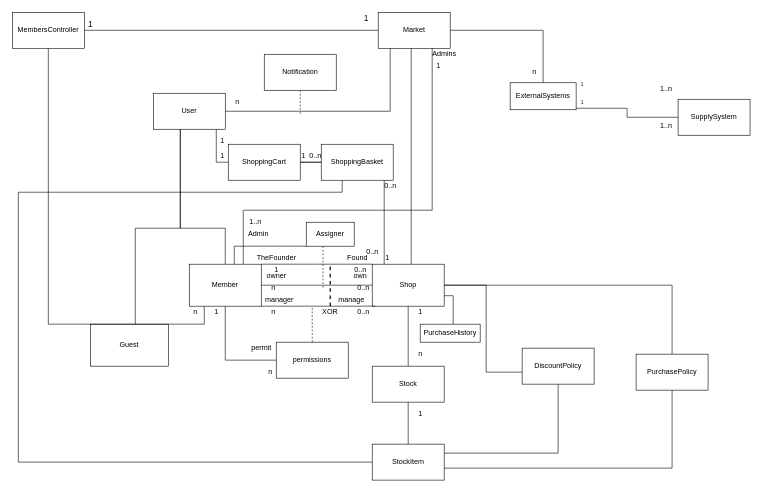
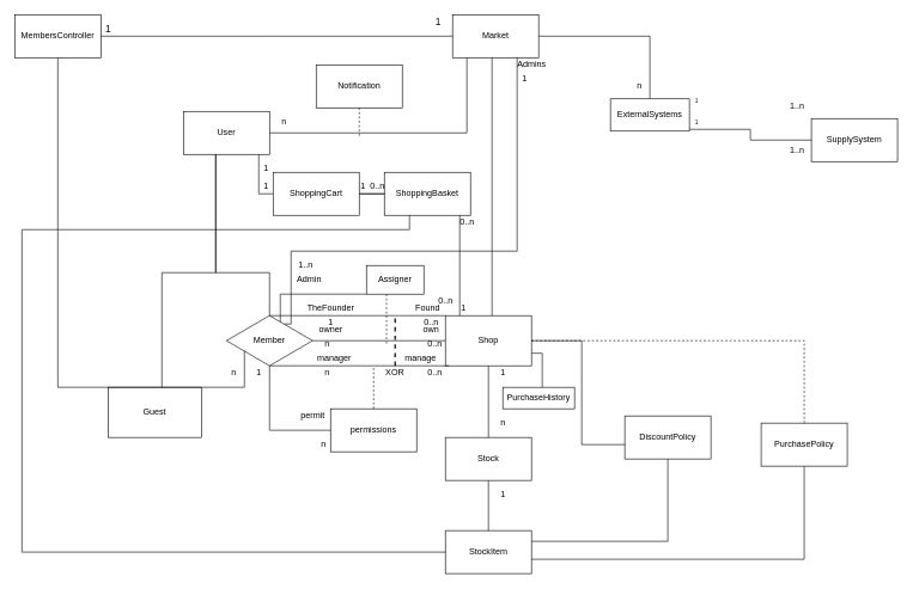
  <mxCell id="0" />
  <mxCell id="1" parent="0" />
  <mxCell id="2" style="edgeStyle=orthogonalEdgeStyle;rounded=0;orthogonalLoop=1;jettySize=auto;html=1;endArrow=none;endFill=0;" parent="1" source="3" target="29" edge="1"><mxGeometry relative="1" as="geometry" /></mxCell>
  <mxCell id="3" value="Market" style="rounded=0;whiteSpace=wrap;html=1;" parent="1" vertex="1"><mxGeometry x="630" y="20" width="120" height="60" as="geometry" /></mxCell>
  <mxCell id="4" style="edgeStyle=orthogonalEdgeStyle;rounded=0;orthogonalLoop=1;jettySize=auto;html=1;strokeColor=#000000;endArrow=none;endFill=0;" parent="1" source="5" target="3" edge="1"><mxGeometry relative="1" as="geometry"><mxPoint x="555" y="160" as="targetPoint" /><Array as="points"><mxPoint x="650" y="185" /></Array></mxGeometry></mxCell>
  <mxCell id="5" value="User" style="rounded=0;whiteSpace=wrap;html=1;" parent="1" vertex="1"><mxGeometry x="255" y="155" width="120" height="60" as="geometry" /></mxCell>
  <mxCell id="6" style="edgeStyle=orthogonalEdgeStyle;rounded=0;orthogonalLoop=1;jettySize=auto;html=1;endArrow=none;endFill=0;strokeColor=#000000;" parent="1" source="7" target="5" edge="1"><mxGeometry relative="1" as="geometry"><Array as="points"><mxPoint x="225" y="380" /><mxPoint x="300" y="380" /></Array></mxGeometry></mxCell>
  <mxCell id="7" value="Guest" style="rounded=0;whiteSpace=wrap;html=1;" parent="1" vertex="1"><mxGeometry x="150" y="540" width="130" height="70" as="geometry" /></mxCell>
  <mxCell id="8" style="edgeStyle=orthogonalEdgeStyle;rounded=0;orthogonalLoop=1;jettySize=auto;html=1;endArrow=none;endFill=0;strokeColor=#000000;" parent="1" source="10" target="5" edge="1"><mxGeometry relative="1" as="geometry"><Array as="points"><mxPoint x="375" y="380" /><mxPoint x="300" y="380" /></Array></mxGeometry></mxCell>
  <mxCell id="9" style="edgeStyle=orthogonalEdgeStyle;rounded=0;orthogonalLoop=1;jettySize=auto;html=1;exitX=0.75;exitY=0;exitDx=0;exitDy=0;endArrow=none;endFill=0;" parent="1" source="10" target="3" edge="1"><mxGeometry relative="1" as="geometry"><Array as="points"><mxPoint x="405" y="350" /><mxPoint x="720" y="350" /></Array></mxGeometry></mxCell>
- <mxCell id="10" value="Member" style="rounded=0;whiteSpace=wrap;html=1;" parent="1" vertex="1"><mxGeometry x="315" y="440" width="120" height="70" as="geometry" /></mxCell>
+ <mxCell id="10" value="Member" style="rhombus;whiteSpace=wrap;html=1;" parent="1" vertex="1"><mxGeometry x="315" y="440" width="120" height="70" as="geometry" /></mxCell>
  <mxCell id="11" style="edgeStyle=orthogonalEdgeStyle;rounded=0;orthogonalLoop=1;jettySize=auto;html=1;endArrow=none;endFill=0;strokeColor=#000000;endSize=15;" parent="1" source="14" target="3" edge="1"><mxGeometry relative="1" as="geometry"><Array as="points"><mxPoint x="685" y="350" /><mxPoint x="685" y="350" /></Array></mxGeometry></mxCell>
  <mxCell id="12" style="edgeStyle=orthogonalEdgeStyle;rounded=0;orthogonalLoop=1;jettySize=auto;html=1;endArrow=none;endFill=0;" parent="1" source="14" target="10" edge="1"><mxGeometry relative="1" as="geometry"><Array as="points"><mxPoint x="520" y="440" /><mxPoint x="520" y="440" /></Array></mxGeometry></mxCell>
  <mxCell id="13" style="edgeStyle=orthogonalEdgeStyle;rounded=0;orthogonalLoop=1;jettySize=auto;html=1;exitX=1;exitY=0.75;exitDx=0;exitDy=0;endArrow=none;endFill=0;" parent="1" source="14" edge="1"><mxGeometry relative="1" as="geometry"><mxPoint x="755.043" y="540" as="targetPoint" /><Array as="points"><mxPoint x="755" y="492" /></Array></mxGeometry></mxCell>
  <mxCell id="14" value="Shop" style="rounded=0;whiteSpace=wrap;html=1;" parent="1" vertex="1"><mxGeometry x="620" y="440" width="120" height="70" as="geometry" /></mxCell>
  <mxCell id="15" style="edgeStyle=orthogonalEdgeStyle;rounded=0;orthogonalLoop=1;jettySize=auto;html=1;endArrow=none;endFill=0;endSize=15;strokeColor=#000000;" parent="1" source="16" target="25" edge="1"><mxGeometry relative="1" as="geometry" /></mxCell>
  <mxCell id="16" value="StockItem" style="rounded=0;whiteSpace=wrap;html=1;" parent="1" vertex="1"><mxGeometry x="620" y="740" width="120" height="60" as="geometry" /></mxCell>
  <mxCell id="17" value="1" style="text;html=1;align=center;verticalAlign=middle;resizable=0;points=[];autosize=1;strokeColor=none;fillColor=none;" parent="1" vertex="1"><mxGeometry x="690" y="510" width="20" height="20" as="geometry" /></mxCell>
  <mxCell id="18" value="1" style="text;html=1;align=center;verticalAlign=middle;resizable=0;points=[];autosize=1;strokeColor=none;fillColor=none;" parent="1" vertex="1"><mxGeometry x="690" y="680" width="20" height="20" as="geometry" /></mxCell>
  <mxCell id="19" value="1" style="text;html=1;align=center;verticalAlign=middle;resizable=0;points=[];autosize=1;strokeColor=none;fillColor=none;" parent="1" vertex="1"><mxGeometry x="635" y="420" width="20" height="20" as="geometry" /></mxCell>
  <mxCell id="20" style="edgeStyle=orthogonalEdgeStyle;rounded=0;orthogonalLoop=1;jettySize=auto;html=1;endArrow=none;endFill=0;startArrow=none;" parent="1" source="10" target="14" edge="1"><mxGeometry relative="1" as="geometry"><Array as="points" /><mxPoint x="440" y="470" as="sourcePoint" /><mxPoint x="625" y="470" as="targetPoint" /></mxGeometry></mxCell>
  <mxCell id="21" style="edgeStyle=orthogonalEdgeStyle;rounded=0;orthogonalLoop=1;jettySize=auto;html=1;entryX=0.5;entryY=1;entryDx=0;entryDy=0;endArrow=none;endFill=0;" parent="1" source="22" target="10" edge="1"><mxGeometry relative="1" as="geometry" /></mxCell>
  <mxCell id="22" value="&lt;span style=&quot;text-align: left&quot;&gt;permissions&lt;/span&gt;" style="rounded=0;whiteSpace=wrap;html=1;" parent="1" vertex="1"><mxGeometry x="460" y="570" width="120" height="60" as="geometry" /></mxCell>
  <mxCell id="23" value="n" style="text;html=1;align=center;verticalAlign=middle;resizable=0;points=[];autosize=1;strokeColor=none;fillColor=none;" parent="1" vertex="1"><mxGeometry x="385" y="160" width="20" height="20" as="geometry" /></mxCell>
  <mxCell id="24" style="edgeStyle=orthogonalEdgeStyle;rounded=0;orthogonalLoop=1;jettySize=auto;html=1;endArrow=none;endFill=0;endSize=15;strokeColor=#000000;" parent="1" source="25" target="14" edge="1"><mxGeometry relative="1" as="geometry" /></mxCell>
  <mxCell id="25" value="Stock" style="rounded=0;whiteSpace=wrap;html=1;" parent="1" vertex="1"><mxGeometry x="620" y="610" width="120" height="60" as="geometry" /></mxCell>
  <mxCell id="26" value="n" style="text;html=1;align=center;verticalAlign=middle;resizable=0;points=[];autosize=1;strokeColor=none;fillColor=none;" parent="1" vertex="1"><mxGeometry x="690" y="580" width="20" height="20" as="geometry" /></mxCell>
  <mxCell id="27" value="SupplySystem&lt;br&gt;" style="rounded=0;whiteSpace=wrap;html=1;" parent="1" vertex="1"><mxGeometry x="1130" y="165" width="120" height="60" as="geometry" /></mxCell>
  <mxCell id="28" style="edgeStyle=orthogonalEdgeStyle;rounded=0;orthogonalLoop=1;jettySize=auto;html=1;endArrow=none;endFill=0;" parent="1" source="29" target="27" edge="1"><mxGeometry relative="1" as="geometry"><Array as="points"><mxPoint x="1045" y="180" /><mxPoint x="1045" y="195" /></Array></mxGeometry></mxCell>
  <mxCell id="29" value="ExternalSystems" style="rounded=0;whiteSpace=wrap;html=1;" parent="1" vertex="1"><mxGeometry x="850" y="137.5" width="110" height="45" as="geometry" /></mxCell>
  <mxCell id="30" value="0..n" style="text;html=1;align=center;verticalAlign=middle;resizable=0;points=[];autosize=1;strokeColor=none;fillColor=none;" parent="1" vertex="1"><mxGeometry x="585" y="470" width="40" height="20" as="geometry" /></mxCell>
  <mxCell id="31" style="rounded=0;orthogonalLoop=1;jettySize=auto;html=1;endArrow=none;endFill=0;endSize=15;strokeColor=#000000;dashed=1;" parent="1" source="22" edge="1"><mxGeometry relative="1" as="geometry"><mxPoint x="780" y="550" as="sourcePoint" /><mxPoint x="520" y="510" as="targetPoint" /></mxGeometry></mxCell>
  <mxCell id="32" value="own" style="text;html=1;align=center;verticalAlign=middle;resizable=0;points=[];autosize=1;strokeColor=none;fillColor=none;" parent="1" vertex="1"><mxGeometry x="580" y="450" width="40" height="20" as="geometry" /></mxCell>
  <mxCell id="33" value="owner" style="text;html=1;align=center;verticalAlign=middle;resizable=0;points=[];autosize=1;strokeColor=none;fillColor=none;" parent="1" vertex="1"><mxGeometry x="435" y="450" width="50" height="20" as="geometry" /></mxCell>
  <mxCell id="34" value="n" style="text;html=1;align=center;verticalAlign=middle;resizable=0;points=[];autosize=1;strokeColor=none;fillColor=none;" parent="1" vertex="1"><mxGeometry x="445" y="470" width="20" height="20" as="geometry" /></mxCell>
  <mxCell id="35" style="edgeStyle=orthogonalEdgeStyle;rounded=0;orthogonalLoop=1;jettySize=auto;html=1;endArrow=none;endFill=0;startArrow=none;" parent="1" source="10" edge="1"><mxGeometry relative="1" as="geometry"><mxPoint x="440" y="510" as="sourcePoint" /><mxPoint x="625" y="510" as="targetPoint" /><Array as="points"><mxPoint x="480" y="510" /><mxPoint x="480" y="510" /></Array></mxGeometry></mxCell>
  <mxCell id="36" value="0..n" style="text;html=1;align=center;verticalAlign=middle;resizable=0;points=[];autosize=1;strokeColor=none;fillColor=none;" parent="1" vertex="1"><mxGeometry x="585" y="510" width="40" height="20" as="geometry" /></mxCell>
  <mxCell id="37" value="manage" style="text;html=1;align=center;verticalAlign=middle;resizable=0;points=[];autosize=1;strokeColor=none;fillColor=none;" parent="1" vertex="1"><mxGeometry x="555" y="490" width="60" height="20" as="geometry" /></mxCell>
  <mxCell id="38" value="manager" style="text;html=1;align=center;verticalAlign=middle;resizable=0;points=[];autosize=1;strokeColor=none;fillColor=none;" parent="1" vertex="1"><mxGeometry x="435" y="490" width="60" height="20" as="geometry" /></mxCell>
  <mxCell id="39" value="n" style="text;html=1;align=center;verticalAlign=middle;resizable=0;points=[];autosize=1;strokeColor=none;fillColor=none;" parent="1" vertex="1"><mxGeometry x="445" y="510" width="20" height="20" as="geometry" /></mxCell>
  <mxCell id="40" value="permit" style="text;html=1;align=center;verticalAlign=middle;resizable=0;points=[];autosize=1;strokeColor=none;fillColor=none;" parent="1" vertex="1"><mxGeometry x="410" y="570" width="50" height="20" as="geometry" /></mxCell>
  <mxCell id="41" value="n" style="text;html=1;align=center;verticalAlign=middle;resizable=0;points=[];autosize=1;strokeColor=none;fillColor=none;" parent="1" vertex="1"><mxGeometry x="440" y="610" width="20" height="20" as="geometry" /></mxCell>
  <mxCell id="42" value="1" style="text;html=1;align=center;verticalAlign=middle;resizable=0;points=[];autosize=1;strokeColor=none;fillColor=none;" parent="1" vertex="1"><mxGeometry x="350" y="510" width="20" height="20" as="geometry" /></mxCell>
  <mxCell id="43" value="&lt;span style=&quot;text-align: left&quot;&gt;Notification&lt;/span&gt;" style="rounded=0;whiteSpace=wrap;html=1;" parent="1" vertex="1"><mxGeometry x="440" y="90" width="120" height="60" as="geometry" /></mxCell>
  <mxCell id="44" style="rounded=0;orthogonalLoop=1;jettySize=auto;html=1;endArrow=none;endFill=0;endSize=15;strokeColor=#000000;dashed=1;" parent="1" source="43" edge="1"><mxGeometry relative="1" as="geometry"><mxPoint x="755" y="20" as="sourcePoint" /><mxPoint x="500" y="190" as="targetPoint" /></mxGeometry></mxCell>
  <mxCell id="45" value="n" style="text;html=1;align=center;verticalAlign=middle;resizable=0;points=[];autosize=1;strokeColor=none;fillColor=none;" parent="1" vertex="1"><mxGeometry x="880" y="110" width="20" height="20" as="geometry" /></mxCell>
  <mxCell id="46" value="1..n" style="text;html=1;align=center;verticalAlign=middle;resizable=0;points=[];autosize=1;strokeColor=none;fillColor=none;" parent="1" vertex="1"><mxGeometry x="1090" y="137.5" width="40" height="20" as="geometry" /></mxCell>
  <mxCell id="47" value="1..n" style="text;html=1;align=center;verticalAlign=middle;resizable=0;points=[];autosize=1;strokeColor=none;fillColor=none;" parent="1" vertex="1"><mxGeometry x="1090" y="200" width="40" height="20" as="geometry" /></mxCell>
  <mxCell id="48" style="edgeStyle=orthogonalEdgeStyle;rounded=0;orthogonalLoop=1;jettySize=auto;html=1;endArrow=none;endFill=0;" parent="1" source="51" target="5" edge="1"><mxGeometry relative="1" as="geometry"><Array as="points"><mxPoint x="360" y="270" /></Array></mxGeometry></mxCell>
  <mxCell id="49" style="edgeStyle=orthogonalEdgeStyle;rounded=0;orthogonalLoop=1;jettySize=auto;html=1;endArrow=none;endFill=0;" parent="1" source="51" target="14" edge="1"><mxGeometry relative="1" as="geometry"><Array as="points"><mxPoint x="640" y="270" /></Array></mxGeometry></mxCell>
  <mxCell id="50" style="edgeStyle=orthogonalEdgeStyle;rounded=0;orthogonalLoop=1;jettySize=auto;html=1;fontSize=14;endArrow=none;endFill=0;entryX=0;entryY=0.5;entryDx=0;entryDy=0;" parent="1" source="51" target="16" edge="1"><mxGeometry relative="1" as="geometry"><Array as="points"><mxPoint x="570" y="270" /><mxPoint x="570" y="320" /><mxPoint x="30" y="320" /><mxPoint x="30" y="770" /></Array><mxPoint x="410" y="770.043" as="targetPoint" /></mxGeometry></mxCell>
  <mxCell id="51" value="ShoppingCart" style="rounded=0;whiteSpace=wrap;html=1;" parent="1" vertex="1"><mxGeometry x="380" y="240" width="120" height="60" as="geometry" /></mxCell>
  <mxCell id="52" value="1" style="text;html=1;align=center;verticalAlign=middle;resizable=0;points=[];autosize=1;strokeColor=none;fillColor=none;" parent="1" vertex="1"><mxGeometry x="360" y="225" width="20" height="20" as="geometry" /></mxCell>
  <mxCell id="53" value="1" style="text;html=1;align=center;verticalAlign=middle;resizable=0;points=[];autosize=1;strokeColor=none;fillColor=none;" parent="1" vertex="1"><mxGeometry x="360" y="250" width="20" height="20" as="geometry" /></mxCell>
  <mxCell id="54" value="1" style="text;html=1;align=center;verticalAlign=middle;resizable=0;points=[];autosize=1;strokeColor=none;fillColor=none;" parent="1" vertex="1"><mxGeometry x="530" y="280" width="20" height="20" as="geometry" /></mxCell>
  <mxCell id="55" value="0..n" style="text;html=1;align=center;verticalAlign=middle;resizable=0;points=[];autosize=1;strokeColor=none;fillColor=none;" parent="1" vertex="1"><mxGeometry x="600" y="410" width="40" height="20" as="geometry" /></mxCell>
  <mxCell id="56" value="TheFounder" style="text;html=1;align=center;verticalAlign=middle;resizable=0;points=[];autosize=1;strokeColor=none;fillColor=none;" parent="1" vertex="1"><mxGeometry x="420" y="420" width="80" height="20" as="geometry" /></mxCell>
  <mxCell id="57" value="1" style="text;html=1;align=center;verticalAlign=middle;resizable=0;points=[];autosize=1;strokeColor=none;fillColor=none;" parent="1" vertex="1"><mxGeometry x="450" y="440" width="20" height="20" as="geometry" /></mxCell>
  <mxCell id="58" value="0..n" style="text;html=1;align=center;verticalAlign=middle;resizable=0;points=[];autosize=1;strokeColor=none;fillColor=none;" parent="1" vertex="1"><mxGeometry x="580" y="440" width="40" height="20" as="geometry" /></mxCell>
  <mxCell id="59" value="Found" style="text;html=1;align=center;verticalAlign=middle;resizable=0;points=[];autosize=1;strokeColor=none;fillColor=none;" parent="1" vertex="1"><mxGeometry x="570" y="420" width="50" height="20" as="geometry" /></mxCell>
  <mxCell id="60" value="1" style="text;html=1;align=center;verticalAlign=middle;resizable=0;points=[];autosize=1;strokeColor=none;fillColor=none;fontSize=8;" parent="1" vertex="1"><mxGeometry x="960" y="160" width="20" height="20" as="geometry" /></mxCell>
  <mxCell id="61" style="edgeStyle=orthogonalEdgeStyle;rounded=0;orthogonalLoop=1;jettySize=auto;html=1;fontSize=14;endArrow=none;endFill=0;" parent="1" source="63" target="10" edge="1"><mxGeometry relative="1" as="geometry"><Array as="points"><mxPoint x="80" y="540" /><mxPoint x="340" y="540" /></Array></mxGeometry></mxCell>
  <mxCell id="62" style="edgeStyle=orthogonalEdgeStyle;rounded=0;orthogonalLoop=1;jettySize=auto;html=1;fontSize=14;endArrow=none;endFill=0;" parent="1" source="63" target="3" edge="1"><mxGeometry relative="1" as="geometry"><Array as="points"><mxPoint x="380" y="50" /><mxPoint x="380" y="50" /></Array></mxGeometry></mxCell>
  <mxCell id="63" value="MembersController" style="rounded=0;whiteSpace=wrap;html=1;" parent="1" vertex="1"><mxGeometry x="20" y="20" width="120" height="60" as="geometry" /></mxCell>
  <mxCell id="64" value="n" style="text;html=1;align=center;verticalAlign=middle;resizable=0;points=[];autosize=1;strokeColor=none;fillColor=none;" parent="1" vertex="1"><mxGeometry x="315" y="510" width="20" height="20" as="geometry" /></mxCell>
- <mxCell id="65" style="rounded=0;orthogonalLoop=1;jettySize=auto;html=1;endArrow=none;endFill=0;edgeStyle=orthogonalEdgeStyle;" parent="1" source="14" target="68" edge="1"><mxGeometry relative="1" as="geometry"><mxPoint x="950" y="640" as="sourcePoint" /></mxGeometry></mxCell>
+ <mxCell id="65" style="rounded=0;orthogonalLoop=1;jettySize=auto;html=1;endArrow=none;endFill=0;edgeStyle=orthogonalEdgeStyle;dashed=1;" parent="1" source="14" target="68" edge="1"><mxGeometry relative="1" as="geometry"><mxPoint x="950" y="640" as="sourcePoint" /></mxGeometry></mxCell>
  <mxCell id="66" style="rounded=0;orthogonalLoop=1;jettySize=auto;html=1;endArrow=none;endFill=0;edgeStyle=orthogonalEdgeStyle;" parent="1" source="14" target="70" edge="1"><mxGeometry relative="1" as="geometry"><Array as="points"><mxPoint x="810" y="475" /><mxPoint x="810" y="620" /></Array><mxPoint x="950" y="640" as="sourcePoint" /></mxGeometry></mxCell>
  <mxCell id="67" style="edgeStyle=orthogonalEdgeStyle;rounded=0;orthogonalLoop=1;jettySize=auto;html=1;fontSize=14;endArrow=none;endFill=0;" parent="1" source="68" target="16" edge="1"><mxGeometry relative="1" as="geometry"><Array as="points"><mxPoint x="1120" y="780" /></Array></mxGeometry></mxCell>
  <mxCell id="68" value="&lt;span style=&quot;background-color: rgb(255 , 255 , 255)&quot;&gt;PurchasePolicy&lt;/span&gt;" style="rounded=0;whiteSpace=wrap;html=1;" parent="1" vertex="1"><mxGeometry x="1060" y="590" width="120" height="60" as="geometry" /></mxCell>
  <mxCell id="69" style="edgeStyle=orthogonalEdgeStyle;rounded=0;orthogonalLoop=1;jettySize=auto;html=1;fontSize=14;endArrow=none;endFill=0;entryX=1;entryY=0.25;entryDx=0;entryDy=0;" parent="1" source="70" target="16" edge="1"><mxGeometry relative="1" as="geometry"><mxPoint x="930" y="680" as="targetPoint" /><Array as="points"><mxPoint x="930" y="755" /></Array></mxGeometry></mxCell>
  <mxCell id="70" value="&lt;span lang=&quot;EN-US&quot; style=&quot;font-size: 9pt ; line-height: 107% ; font-family: &amp;#34;helvetica&amp;#34; , sans-serif&quot;&gt;DiscountPolicy&lt;/span&gt;" style="rounded=0;whiteSpace=wrap;html=1;" parent="1" vertex="1"><mxGeometry x="870" y="580" width="120" height="60" as="geometry" /></mxCell>
  <mxCell id="71" value="1" style="text;html=1;align=center;verticalAlign=middle;resizable=0;points=[];autosize=1;strokeColor=none;fillColor=none;fontSize=14;" parent="1" vertex="1"><mxGeometry x="140" y="30" width="20" height="20" as="geometry" /></mxCell>
  <mxCell id="72" value="1" style="text;html=1;align=center;verticalAlign=middle;resizable=0;points=[];autosize=1;strokeColor=none;fillColor=none;fontSize=14;" parent="1" vertex="1"><mxGeometry x="600" y="20" width="20" height="20" as="geometry" /></mxCell>
  <mxCell id="73" value="1" style="text;html=1;align=center;verticalAlign=middle;resizable=0;points=[];autosize=1;strokeColor=none;fillColor=none;fontSize=8;" parent="1" vertex="1"><mxGeometry x="960" y="130" width="20" height="20" as="geometry" /></mxCell>
  <mxCell id="74" value="" style="endArrow=none;dashed=1;html=1;strokeWidth=2;rounded=0;" parent="1" edge="1"><mxGeometry width="50" height="50" relative="1" as="geometry"><mxPoint x="550" y="510" as="sourcePoint" /><mxPoint x="550" y="440" as="targetPoint" /></mxGeometry></mxCell>
  <mxCell id="75" value="Admins" style="text;html=1;align=center;verticalAlign=middle;resizable=0;points=[];autosize=1;strokeColor=none;fillColor=none;" parent="1" vertex="1"><mxGeometry x="710" y="80" width="60" height="20" as="geometry" /></mxCell>
  <mxCell id="76" value="Admin" style="text;html=1;align=center;verticalAlign=middle;resizable=0;points=[];autosize=1;strokeColor=none;fillColor=none;" parent="1" vertex="1"><mxGeometry x="405" y="380" width="50" height="20" as="geometry" /></mxCell>
  <mxCell id="77" value="1..n" style="text;html=1;align=center;verticalAlign=middle;resizable=0;points=[];autosize=1;strokeColor=none;fillColor=none;" parent="1" vertex="1"><mxGeometry x="405" y="360" width="40" height="20" as="geometry" /></mxCell>
  <mxCell id="78" value="1" style="text;html=1;align=center;verticalAlign=middle;resizable=0;points=[];autosize=1;strokeColor=none;fillColor=none;" parent="1" vertex="1"><mxGeometry x="720" y="100" width="20" height="20" as="geometry" /></mxCell>
  <mxCell id="79" value="XOR" style="text;html=1;strokeColor=none;fillColor=none;align=center;verticalAlign=middle;whiteSpace=wrap;rounded=0;" parent="1" vertex="1"><mxGeometry x="520" y="505" width="60" height="30" as="geometry" /></mxCell>
  <mxCell id="80" value="ShoppingBasket" style="rounded=0;whiteSpace=wrap;html=1;" parent="1" vertex="1"><mxGeometry x="535" y="240" width="120" height="60" as="geometry" /></mxCell>
  <mxCell id="81" value="1" style="text;html=1;align=center;verticalAlign=middle;resizable=0;points=[];autosize=1;strokeColor=none;fillColor=none;" parent="1" vertex="1"><mxGeometry x="495" y="250" width="20" height="20" as="geometry" /></mxCell>
  <mxCell id="82" value="0..n" style="text;html=1;align=center;verticalAlign=middle;resizable=0;points=[];autosize=1;strokeColor=none;fillColor=none;" parent="1" vertex="1"><mxGeometry x="505" y="250" width="40" height="20" as="geometry" /></mxCell>
  <mxCell id="83" value="0..n" style="text;html=1;align=center;verticalAlign=middle;resizable=0;points=[];autosize=1;strokeColor=none;fillColor=none;" parent="1" vertex="1"><mxGeometry x="630" y="300" width="40" height="20" as="geometry" /></mxCell>
  <mxCell id="84" style="edgeStyle=orthogonalEdgeStyle;rounded=0;orthogonalLoop=1;jettySize=auto;html=1;dashed=1;endArrow=none;endFill=0;" parent="1" source="86" edge="1"><mxGeometry relative="1" as="geometry"><mxPoint x="538" y="480" as="targetPoint" /><Array as="points"><mxPoint x="538" y="440" /></Array></mxGeometry></mxCell>
  <mxCell id="85" style="edgeStyle=orthogonalEdgeStyle;rounded=0;orthogonalLoop=1;jettySize=auto;html=1;endArrow=none;endFill=0;" parent="1" source="86" target="10" edge="1"><mxGeometry relative="1" as="geometry"><Array as="points"><mxPoint x="390" y="410" /></Array></mxGeometry></mxCell>
  <mxCell id="86" value="&lt;div style=&quot;text-align: left&quot;&gt;Assigner&lt;/div&gt;" style="rounded=0;whiteSpace=wrap;html=1;" parent="1" vertex="1"><mxGeometry x="510" y="370" width="80" height="40" as="geometry" /></mxCell>
  <mxCell id="87" value="PurchaseHistory" style="rounded=0;whiteSpace=wrap;html=1;labelBackgroundColor=#FFFFFF;fillColor=default;" parent="1" vertex="1"><mxGeometry x="700" y="540" width="100" height="30" as="geometry" /></mxCell>
